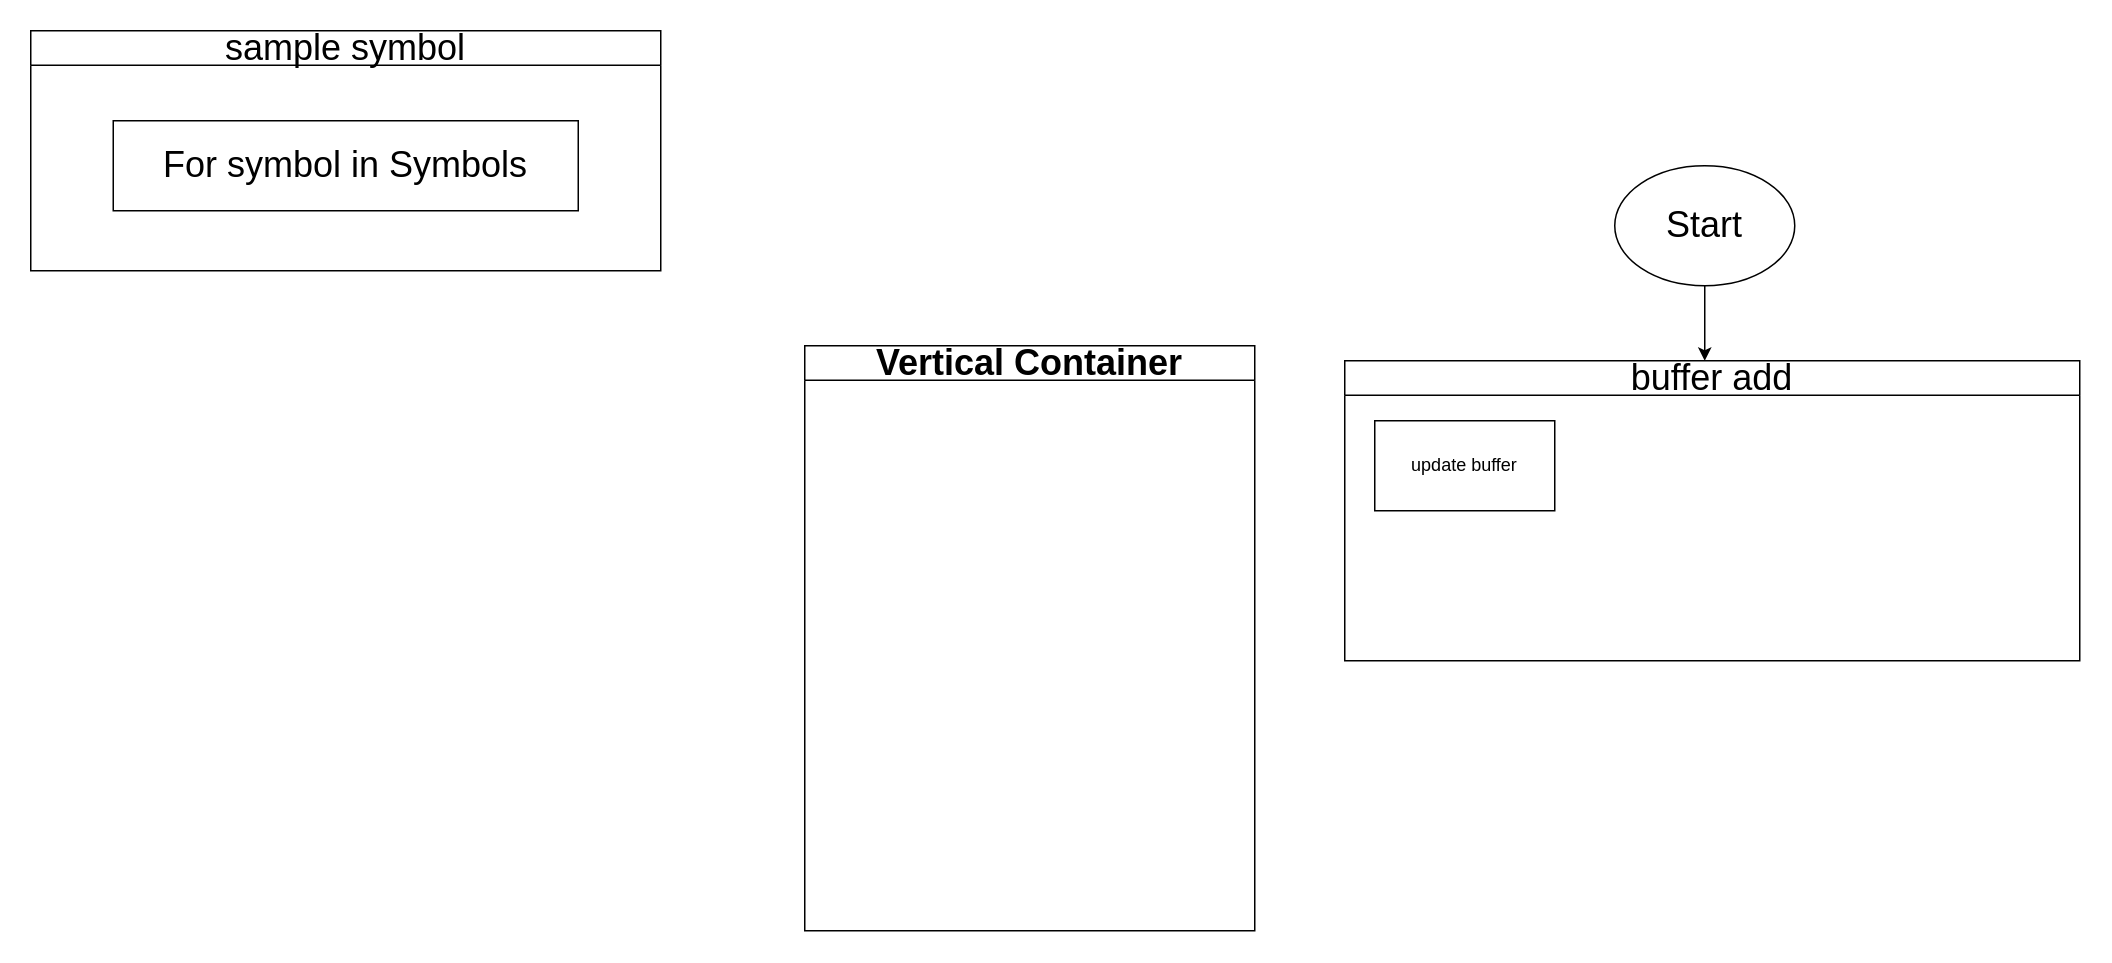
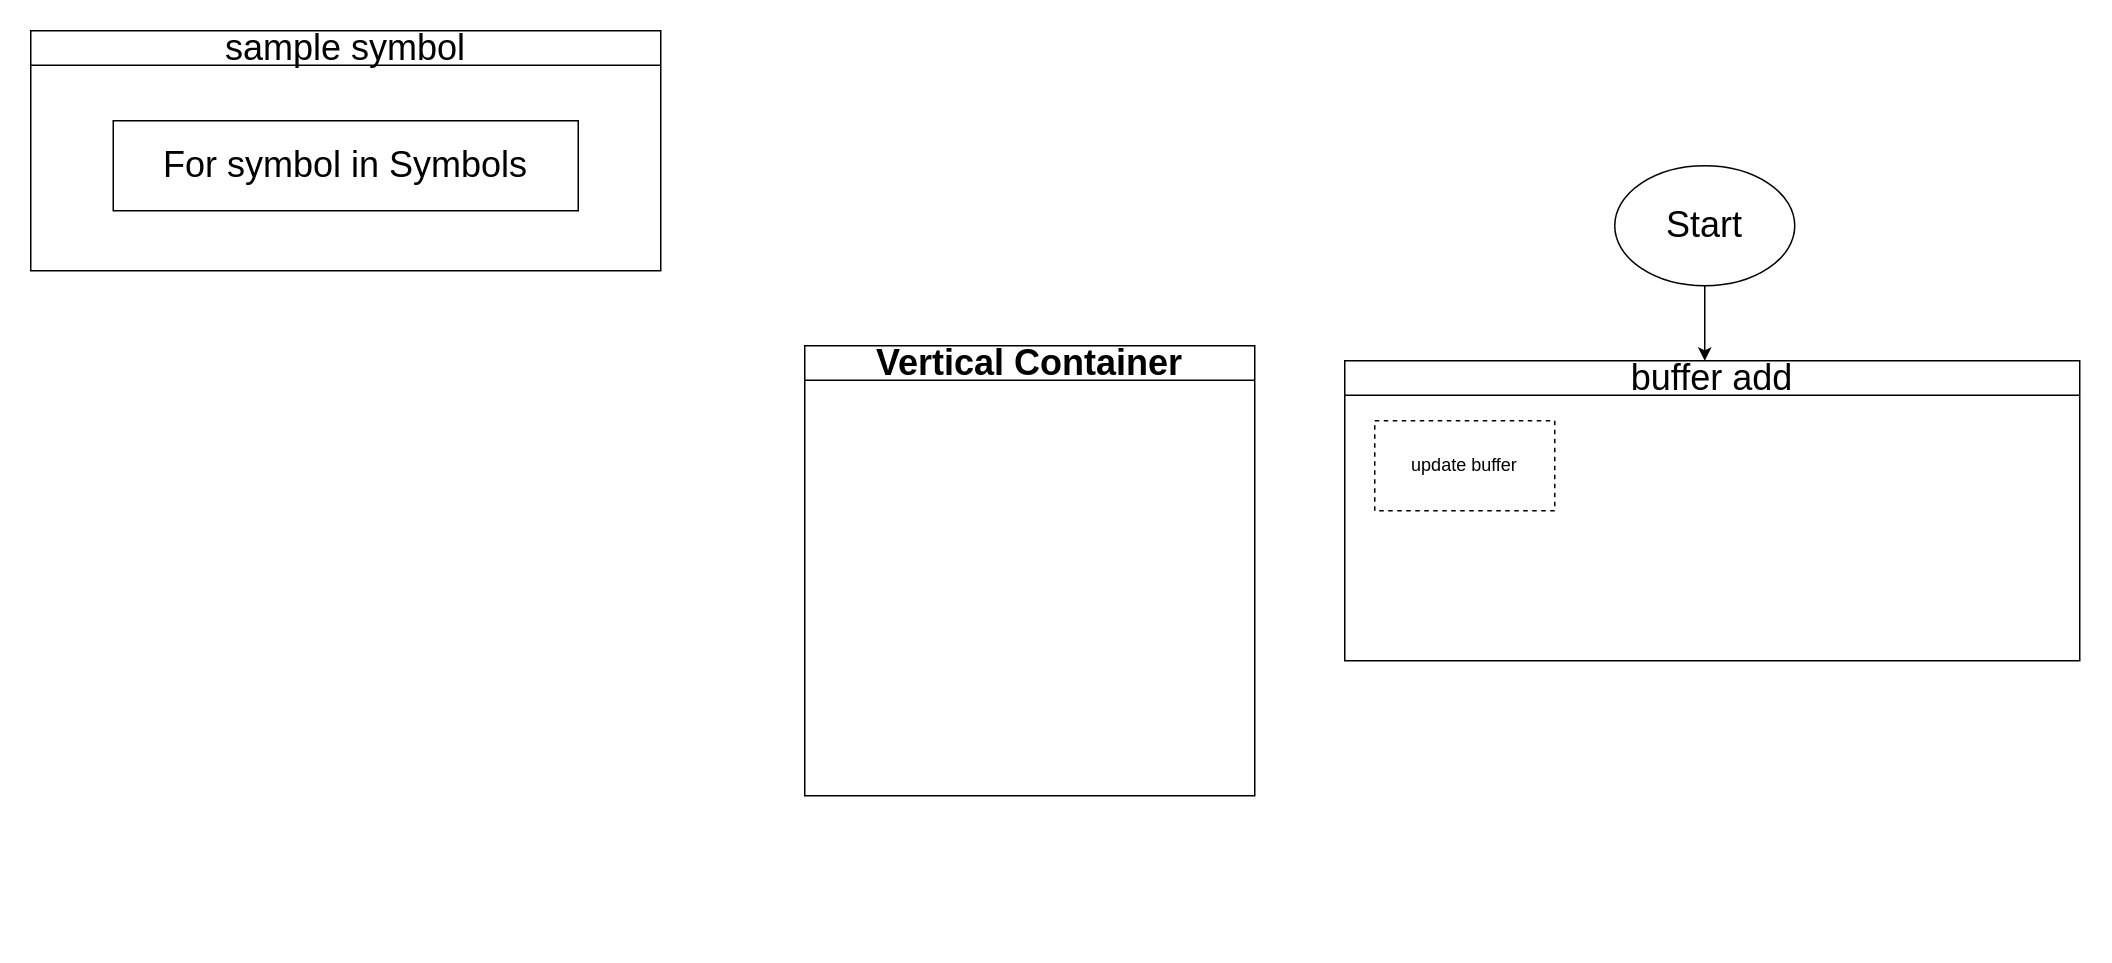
  <mxCell id="0" />
  <mxCell id="1" parent="0" />
  <mxCell id="2" value="&lt;span style=&quot;font-weight: 400;&quot;&gt;sample symbol&lt;/span&gt;" style="swimlane;whiteSpace=wrap;html=1;fontSize=24;" parent="1" vertex="1"><mxGeometry x="20" y="20" width="420" height="160" as="geometry" /></mxCell>
  <mxCell id="3" value="&lt;font&gt;For symbol in Symbols&lt;/font&gt;" style="rounded=0;whiteSpace=wrap;html=1;fontSize=24;" parent="2" vertex="1"><mxGeometry x="55" y="60" width="310" height="60" as="geometry" /></mxCell>
- <mxCell id="4" value="Vertical Container" style="swimlane;whiteSpace=wrap;html=1;fontSize=24;" vertex="1" parent="1"><mxGeometry x="536" y="230" width="300" height="390" as="geometry" /></mxCell>
+ <mxCell id="4" value="Vertical Container" style="swimlane;whiteSpace=wrap;html=1;fontSize=24;" vertex="1" parent="1"><mxGeometry x="536" y="230" width="300" height="300" as="geometry" /></mxCell>
  <mxCell id="5" style="edgeStyle=orthogonalEdgeStyle;rounded=0;orthogonalLoop=1;jettySize=auto;html=1;entryX=0.5;entryY=0;entryDx=0;entryDy=0;fontSize=24;" edge="1" parent="1" source="6"><mxGeometry relative="1" as="geometry"><mxPoint x="1136" y="240" as="targetPoint" /></mxGeometry></mxCell>
  <mxCell id="6" value="Start" style="ellipse;whiteSpace=wrap;html=1;fontSize=24;" vertex="1" parent="1"><mxGeometry x="1076" y="110" width="120" height="80" as="geometry" /></mxCell>
  <mxCell id="7" value="&lt;span style=&quot;font-size: 24px; font-weight: 400;&quot;&gt;buffer add&lt;/span&gt;" style="swimlane;whiteSpace=wrap;html=1;" vertex="1" parent="1"><mxGeometry x="896" y="240" width="490" height="200" as="geometry" /></mxCell>
- <mxCell id="8" value="update buffer" style="rounded=0;whiteSpace=wrap;html=1;" vertex="1" parent="7"><mxGeometry x="20" y="40" width="120" height="60" as="geometry" /></mxCell>
+ <mxCell id="8" value="update buffer" style="rounded=0;whiteSpace=wrap;html=1;dashed=1;" vertex="1" parent="7"><mxGeometry x="20" y="40" width="120" height="60" as="geometry" /></mxCell>
